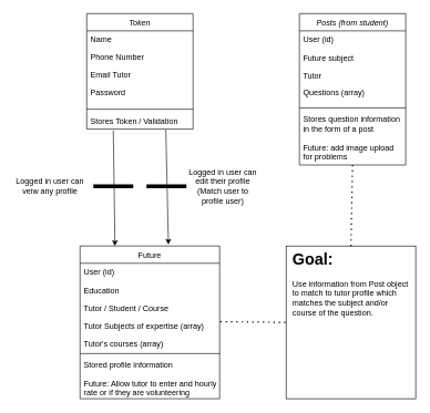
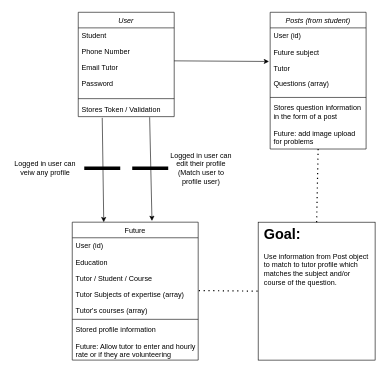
  <mxCell id="0" />
  <mxCell id="1" parent="0" />
- <mxCell id="2" value="Token" style="swimlane;fontStyle=2;align=center;verticalAlign=top;childLayout=stackLayout;horizontal=1;startSize=26;horizontalStack=0;resizeParent=1;resizeLast=0;collapsible=1;marginBottom=0;rounded=0;shadow=0;strokeWidth=1;" parent="1" vertex="1"><mxGeometry x="130" y="20" width="160" height="174" as="geometry"><mxRectangle x="230" y="140" width="160" height="26" as="alternateBounds" /></mxGeometry></mxCell>
- <mxCell id="3" value="Name" style="text;align=left;verticalAlign=top;spacingLeft=4;spacingRight=4;overflow=hidden;rotatable=0;points=[[0,0.5],[1,0.5]];portConstraint=eastwest;" parent="2" vertex="1"><mxGeometry y="26" width="160" height="26" as="geometry" /></mxCell>
+ <mxCell id="2" value="User" style="swimlane;fontStyle=2;align=center;verticalAlign=top;childLayout=stackLayout;horizontal=1;startSize=26;horizontalStack=0;resizeParent=1;resizeLast=0;collapsible=1;marginBottom=0;rounded=0;shadow=0;strokeWidth=1;" parent="1" vertex="1"><mxGeometry x="130" y="20" width="160" height="174" as="geometry"><mxRectangle x="230" y="140" width="160" height="26" as="alternateBounds" /></mxGeometry></mxCell>
+ <mxCell id="3" value="Student" style="text;align=left;verticalAlign=top;spacingLeft=4;spacingRight=4;overflow=hidden;rotatable=0;points=[[0,0.5],[1,0.5]];portConstraint=eastwest;" parent="2" vertex="1"><mxGeometry y="26" width="160" height="26" as="geometry" /></mxCell>
  <mxCell id="4" value="Phone Number" style="text;align=left;verticalAlign=top;spacingLeft=4;spacingRight=4;overflow=hidden;rotatable=0;points=[[0,0.5],[1,0.5]];portConstraint=eastwest;rounded=0;shadow=0;html=0;" parent="2" vertex="1"><mxGeometry y="52" width="160" height="26" as="geometry" /></mxCell>
  <mxCell id="5" value="Email Tutor&#10;&#10;Password" style="text;align=left;verticalAlign=top;spacingLeft=4;spacingRight=4;overflow=hidden;rotatable=0;points=[[0,0.5],[1,0.5]];portConstraint=eastwest;rounded=0;shadow=0;html=0;" parent="2" vertex="1"><mxGeometry y="78" width="160" height="62" as="geometry" /></mxCell>
  <mxCell id="6" value="" style="line;html=1;strokeWidth=1;align=left;verticalAlign=middle;spacingTop=-1;spacingLeft=3;spacingRight=3;rotatable=0;labelPosition=right;points=[];portConstraint=eastwest;" parent="2" vertex="1"><mxGeometry y="140" width="160" height="8" as="geometry" /></mxCell>
  <mxCell id="7" value="Stores Token / Validation" style="text;align=left;verticalAlign=top;spacingLeft=4;spacingRight=4;overflow=hidden;rotatable=0;points=[[0,0.5],[1,0.5]];portConstraint=eastwest;" parent="2" vertex="1"><mxGeometry y="148" width="160" height="26" as="geometry" /></mxCell>
  <mxCell id="8" value="Future" style="swimlane;fontStyle=0;align=center;verticalAlign=top;childLayout=stackLayout;horizontal=1;startSize=26;horizontalStack=0;resizeParent=1;resizeLast=0;collapsible=1;marginBottom=0;rounded=0;shadow=0;strokeWidth=1;" parent="1" vertex="1"><mxGeometry x="120" y="370" width="210" height="230" as="geometry"><mxRectangle x="550" y="140" width="160" height="26" as="alternateBounds" /></mxGeometry></mxCell>
  <mxCell id="9" value="User (id) &#10;&#10;Education" style="text;align=left;verticalAlign=top;spacingLeft=4;spacingRight=4;overflow=hidden;rotatable=0;points=[[0,0.5],[1,0.5]];portConstraint=eastwest;" parent="8" vertex="1"><mxGeometry y="26" width="210" height="54" as="geometry" /></mxCell>
  <mxCell id="10" value="Tutor / Student / Course " style="text;align=left;verticalAlign=top;spacingLeft=4;spacingRight=4;overflow=hidden;rotatable=0;points=[[0,0.5],[1,0.5]];portConstraint=eastwest;rounded=0;shadow=0;html=0;" parent="8" vertex="1"><mxGeometry y="80" width="210" height="28" as="geometry" /></mxCell>
  <mxCell id="11" value="Tutor Subjects of expertise (array)" style="text;align=left;verticalAlign=top;spacingLeft=4;spacingRight=4;overflow=hidden;rotatable=0;points=[[0,0.5],[1,0.5]];portConstraint=eastwest;rounded=0;shadow=0;html=0;" parent="8" vertex="1"><mxGeometry y="108" width="210" height="26" as="geometry" /></mxCell>
  <mxCell id="12" value="Tutor's courses (array)&#10;" style="text;align=left;verticalAlign=top;spacingLeft=4;spacingRight=4;overflow=hidden;rotatable=0;points=[[0,0.5],[1,0.5]];portConstraint=eastwest;rounded=0;shadow=0;html=0;" parent="8" vertex="1"><mxGeometry y="134" width="210" height="24" as="geometry" /></mxCell>
  <mxCell id="13" value="" style="line;html=1;strokeWidth=1;align=left;verticalAlign=middle;spacingTop=-1;spacingLeft=3;spacingRight=3;rotatable=0;labelPosition=right;points=[];portConstraint=eastwest;" parent="8" vertex="1"><mxGeometry y="158" width="210" height="8" as="geometry" /></mxCell>
  <mxCell id="14" value="Stored profile information&#10;&#10;Future: Allow tutor to enter and hourly&#10;rate or if they are volunteering " style="text;align=left;verticalAlign=top;spacingLeft=4;spacingRight=4;overflow=hidden;rotatable=0;points=[[0,0.5],[1,0.5]];portConstraint=eastwest;" parent="8" vertex="1"><mxGeometry y="166" width="210" height="64" as="geometry" /></mxCell>
  <mxCell id="15" value="" style="endArrow=classic;html=1;exitX=0.744;exitY=1.038;exitDx=0;exitDy=0;exitPerimeter=0;entryX=0.633;entryY=-0.009;entryDx=0;entryDy=0;entryPerimeter=0;" edge="1" parent="1" source="7" target="8"><mxGeometry width="50" height="50" relative="1" as="geometry"><mxPoint x="320" y="360" as="sourcePoint" /><mxPoint x="370" y="310" as="targetPoint" /></mxGeometry></mxCell>
  <mxCell id="16" value="" style="endArrow=classic;html=1;exitX=0.25;exitY=1.077;exitDx=0;exitDy=0;exitPerimeter=0;entryX=0.25;entryY=0;entryDx=0;entryDy=0;" edge="1" parent="1" source="7" target="8"><mxGeometry width="50" height="50" relative="1" as="geometry"><mxPoint x="320" y="360" as="sourcePoint" /><mxPoint x="370" y="310" as="targetPoint" /></mxGeometry></mxCell>
  <mxCell id="17" value="" style="endArrow=none;html=1;strokeWidth=6;" edge="1" parent="1"><mxGeometry width="50" height="50" relative="1" as="geometry"><mxPoint x="220" y="280" as="sourcePoint" /><mxPoint x="280" y="280" as="targetPoint" /><Array as="points" /></mxGeometry></mxCell>
  <mxCell id="18" value="" style="endArrow=none;html=1;strokeWidth=6;" edge="1" parent="1"><mxGeometry width="50" height="50" relative="1" as="geometry"><mxPoint x="140" y="280" as="sourcePoint" /><mxPoint x="200" y="280" as="targetPoint" /><Array as="points" /></mxGeometry></mxCell>
  <mxCell id="19" value="Logged in user can edit their profile&lt;br&gt;(Match user to profile user)" style="text;html=1;strokeColor=none;fillColor=none;align=center;verticalAlign=middle;whiteSpace=wrap;rounded=0;" vertex="1" parent="1"><mxGeometry x="280" y="250" width="110" height="60" as="geometry" /></mxCell>
  <mxCell id="20" value="Logged in user can veiw any profile" style="text;html=1;strokeColor=none;fillColor=none;align=center;verticalAlign=middle;whiteSpace=wrap;rounded=0;" vertex="1" parent="1"><mxGeometry x="20" y="250" width="110" height="60" as="geometry" /></mxCell>
  <mxCell id="21" value="Posts (from student)" style="swimlane;fontStyle=2;align=center;verticalAlign=top;childLayout=stackLayout;horizontal=1;startSize=26;horizontalStack=0;resizeParent=1;resizeLast=0;collapsible=1;marginBottom=0;rounded=0;shadow=0;strokeWidth=1;" vertex="1" parent="1"><mxGeometry x="450" y="20" width="160" height="228" as="geometry"><mxRectangle x="230" y="140" width="160" height="26" as="alternateBounds" /></mxGeometry></mxCell>
  <mxCell id="22" value="User (id) &#10;&#10;Future subject " style="text;align=left;verticalAlign=top;spacingLeft=4;spacingRight=4;overflow=hidden;rotatable=0;points=[[0,0.5],[1,0.5]];portConstraint=eastwest;" vertex="1" parent="21"><mxGeometry y="26" width="160" height="54" as="geometry" /></mxCell>
  <mxCell id="23" value="Tutor" style="text;align=left;verticalAlign=top;spacingLeft=4;spacingRight=4;overflow=hidden;rotatable=0;points=[[0,0.5],[1,0.5]];portConstraint=eastwest;rounded=0;shadow=0;html=0;" vertex="1" parent="21"><mxGeometry y="80" width="160" height="26" as="geometry" /></mxCell>
  <mxCell id="24" value="Questions (array) " style="text;align=left;verticalAlign=top;spacingLeft=4;spacingRight=4;overflow=hidden;rotatable=0;points=[[0,0.5],[1,0.5]];portConstraint=eastwest;rounded=0;shadow=0;html=0;" vertex="1" parent="21"><mxGeometry y="106" width="160" height="32" as="geometry" /></mxCell>
  <mxCell id="25" value="" style="line;html=1;strokeWidth=1;align=left;verticalAlign=middle;spacingTop=-1;spacingLeft=3;spacingRight=3;rotatable=0;labelPosition=right;points=[];portConstraint=eastwest;" vertex="1" parent="21"><mxGeometry y="138" width="160" height="8" as="geometry" /></mxCell>
  <mxCell id="26" value="Stores question information&#10;in the form of a post&#10;&#10;Future: add image upload&#10;for problems" style="text;align=left;verticalAlign=top;spacingLeft=4;spacingRight=4;overflow=hidden;rotatable=0;points=[[0,0.5],[1,0.5]];portConstraint=eastwest;" vertex="1" parent="21"><mxGeometry y="146" width="160" height="82" as="geometry" /></mxCell>
+ <mxCell id="27" value="" style="endArrow=classic;html=1;strokeWidth=1;entryX=-0.012;entryY=0.077;entryDx=0;entryDy=0;entryPerimeter=0;exitX=1;exitY=0.048;exitDx=0;exitDy=0;exitPerimeter=0;" edge="1" parent="1" source="5" target="23"><mxGeometry width="50" height="50" relative="1" as="geometry"><mxPoint x="319" y="90" as="sourcePoint" /><mxPoint x="369" y="40" as="targetPoint" /></mxGeometry></mxCell>
  <mxCell id="28" value="&lt;h1&gt;Goal:&amp;nbsp;&lt;/h1&gt;&lt;p&gt;Use information from Post object to match to tutor profile which matches the subject and/or course of the question.&amp;nbsp;&amp;nbsp;&lt;/p&gt;" style="text;html=1;strokeColor=none;fillColor=none;spacing=5;spacingTop=-20;whiteSpace=wrap;overflow=hidden;rounded=0;" vertex="1" parent="1"><mxGeometry x="435" y="370" width="190" height="120" as="geometry" /></mxCell>
  <mxCell id="29" value="" style="rounded=0;whiteSpace=wrap;html=1;fillColor=none;" vertex="1" parent="1"><mxGeometry x="430" y="370" width="195" height="230" as="geometry" /></mxCell>
  <mxCell id="30" value="" style="endArrow=none;dashed=1;html=1;dashPattern=1 3;strokeWidth=2;exitX=0.5;exitY=0;exitDx=0;exitDy=0;" edge="1" parent="1" source="29"><mxGeometry width="50" height="50" relative="1" as="geometry"><mxPoint x="480" y="298" as="sourcePoint" /><mxPoint x="530" y="248" as="targetPoint" /></mxGeometry></mxCell>
  <mxCell id="31" value="" style="endArrow=none;dashed=1;html=1;dashPattern=1 3;strokeWidth=2;exitX=1.005;exitY=0.231;exitDx=0;exitDy=0;entryX=0;entryY=0.5;entryDx=0;entryDy=0;exitPerimeter=0;" edge="1" parent="1" source="11" target="29"><mxGeometry width="50" height="50" relative="1" as="geometry"><mxPoint x="320" y="320" as="sourcePoint" /><mxPoint x="370" y="270" as="targetPoint" /></mxGeometry></mxCell>
